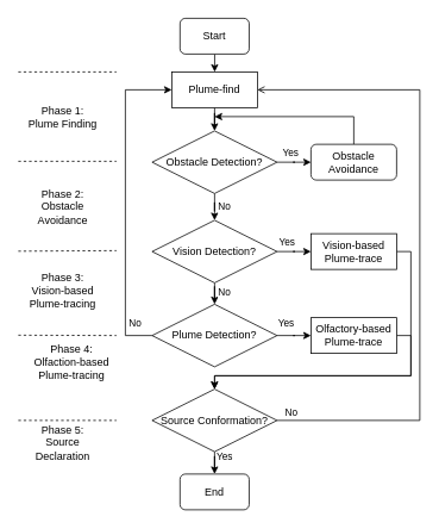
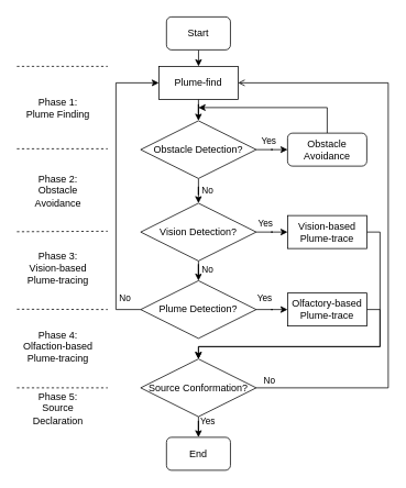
  <mxCell id="0" />
  <mxCell id="1" parent="0" />
  <mxCell id="2" style="edgeStyle=orthogonalEdgeStyle;rounded=0;orthogonalLoop=1;jettySize=auto;html=1;entryX=0.5;entryY=0;entryDx=0;entryDy=0;" edge="1" parent="1" source="3" target="40"><mxGeometry relative="1" as="geometry"><mxPoint x="240" y="60" as="targetPoint" /></mxGeometry></mxCell>
  <mxCell id="3" value="Start" style="rounded=1;whiteSpace=wrap;html=1;fontSize=12;glass=0;strokeWidth=1;shadow=0;" vertex="1" parent="1"><mxGeometry x="201.25" y="20" width="77.5" height="40" as="geometry" /></mxCell>
  <mxCell id="4" style="edgeStyle=orthogonalEdgeStyle;rounded=0;orthogonalLoop=1;jettySize=auto;html=1;entryX=0.5;entryY=0;entryDx=0;entryDy=0;" edge="1" parent="1" source="8" target="13"><mxGeometry relative="1" as="geometry" /></mxCell>
  <mxCell id="5" value="No" style="edgeLabel;html=1;align=center;verticalAlign=middle;resizable=0;points=[];" vertex="1" connectable="0" parent="4"><mxGeometry x="-0.225" y="-1" relative="1" as="geometry"><mxPoint x="11" y="-5" as="offset" /></mxGeometry></mxCell>
  <mxCell id="6" style="edgeStyle=orthogonalEdgeStyle;rounded=0;orthogonalLoop=1;jettySize=auto;html=1;entryX=0;entryY=0.5;entryDx=0;entryDy=0;" edge="1" parent="1" source="8" target="24"><mxGeometry relative="1" as="geometry" /></mxCell>
  <mxCell id="7" value="Yes" style="edgeLabel;html=1;align=center;verticalAlign=middle;resizable=0;points=[];" vertex="1" connectable="0" parent="6"><mxGeometry x="0.013" relative="1" as="geometry"><mxPoint x="-5" y="-11" as="offset" /></mxGeometry></mxCell>
  <mxCell id="8" value="Obstacle Detection?" style="rhombus;whiteSpace=wrap;html=1;" vertex="1" parent="1"><mxGeometry x="170" y="146" width="140" height="70" as="geometry" /></mxCell>
  <mxCell id="9" style="edgeStyle=orthogonalEdgeStyle;rounded=0;orthogonalLoop=1;jettySize=auto;html=1;entryX=0.5;entryY=0;entryDx=0;entryDy=0;" edge="1" parent="1" source="13" target="17"><mxGeometry relative="1" as="geometry" /></mxCell>
  <mxCell id="10" value="No" style="edgeLabel;html=1;align=center;verticalAlign=middle;resizable=0;points=[];" vertex="1" connectable="0" parent="9"><mxGeometry x="-0.124" y="2" relative="1" as="geometry"><mxPoint x="12" y="-6" as="offset" /></mxGeometry></mxCell>
  <mxCell id="11" style="edgeStyle=orthogonalEdgeStyle;rounded=0;orthogonalLoop=1;jettySize=auto;html=1;entryX=0;entryY=0.5;entryDx=0;entryDy=0;" edge="1" parent="1" source="13" target="26"><mxGeometry relative="1" as="geometry" /></mxCell>
  <mxCell id="12" value="Yes" style="edgeLabel;html=1;align=center;verticalAlign=middle;resizable=0;points=[];" vertex="1" connectable="0" parent="11"><mxGeometry x="-0.42" y="6" relative="1" as="geometry"><mxPoint x="-2" y="-5" as="offset" /></mxGeometry></mxCell>
  <mxCell id="13" value="Vision Detection?" style="rhombus;whiteSpace=wrap;html=1;" vertex="1" parent="1"><mxGeometry x="170" y="246" width="140" height="70" as="geometry" /></mxCell>
  <mxCell id="14" value="Yes" style="edgeStyle=orthogonalEdgeStyle;rounded=0;orthogonalLoop=1;jettySize=auto;html=1;entryX=0;entryY=0.5;entryDx=0;entryDy=0;" edge="1" parent="1" source="17" target="28"><mxGeometry x="-0.518" y="14" relative="1" as="geometry"><mxPoint as="offset" /></mxGeometry></mxCell>
  <mxCell id="15" style="edgeStyle=orthogonalEdgeStyle;rounded=0;orthogonalLoop=1;jettySize=auto;html=1;entryX=0;entryY=0.5;entryDx=0;entryDy=0;exitX=0;exitY=0.5;exitDx=0;exitDy=0;" edge="1" parent="1" source="17" target="40"><mxGeometry relative="1" as="geometry"><Array as="points"><mxPoint x="140" y="375" /><mxPoint x="140" y="100" /></Array></mxGeometry></mxCell>
  <mxCell id="16" value="No" style="edgeLabel;html=1;align=center;verticalAlign=middle;resizable=0;points=[];" vertex="1" connectable="0" parent="15"><mxGeometry x="-0.653" y="1" relative="1" as="geometry"><mxPoint x="11" y="17" as="offset" /></mxGeometry></mxCell>
  <mxCell id="17" value="Plume Detection?" style="rhombus;whiteSpace=wrap;html=1;" vertex="1" parent="1"><mxGeometry x="170" y="340" width="140" height="70" as="geometry" /></mxCell>
  <mxCell id="18" style="edgeStyle=orthogonalEdgeStyle;rounded=0;orthogonalLoop=1;jettySize=auto;html=1;entryX=0.5;entryY=0;entryDx=0;entryDy=0;" edge="1" parent="1" source="22" target="41"><mxGeometry relative="1" as="geometry"><mxPoint x="560" y="420" as="targetPoint" /></mxGeometry></mxCell>
  <mxCell id="19" value="Yes" style="edgeLabel;html=1;align=center;verticalAlign=middle;resizable=0;points=[];" vertex="1" connectable="0" parent="18"><mxGeometry x="-0.344" relative="1" as="geometry"><mxPoint x="10" y="-13" as="offset" /></mxGeometry></mxCell>
  <mxCell id="20" style="edgeStyle=orthogonalEdgeStyle;rounded=0;orthogonalLoop=1;jettySize=auto;html=1;exitX=1;exitY=0.5;exitDx=0;exitDy=0;entryX=1;entryY=0.5;entryDx=0;entryDy=0;endArrow=open;" edge="1" parent="1" source="22" target="40"><mxGeometry relative="1" as="geometry"><Array as="points"><mxPoint x="470" y="470" /><mxPoint x="470" y="100" /></Array></mxGeometry></mxCell>
  <mxCell id="21" value="No" style="edgeLabel;html=1;align=center;verticalAlign=middle;resizable=0;points=[];" vertex="1" connectable="0" parent="20"><mxGeometry x="-0.923" relative="1" as="geometry"><mxPoint x="-12" y="-10" as="offset" /></mxGeometry></mxCell>
  <mxCell id="22" value="Source Conformation?" style="rhombus;whiteSpace=wrap;html=1;" vertex="1" parent="1"><mxGeometry x="170" y="435" width="140" height="70" as="geometry" /></mxCell>
  <mxCell id="23" style="edgeStyle=orthogonalEdgeStyle;rounded=0;orthogonalLoop=1;jettySize=auto;html=1;exitX=0.5;exitY=0;exitDx=0;exitDy=0;" edge="1" parent="1" source="24"><mxGeometry relative="1" as="geometry"><mxPoint x="240" y="130" as="targetPoint" /><Array as="points"><mxPoint x="396" y="130" /></Array></mxGeometry></mxCell>
  <mxCell id="24" value="Obstacle Avoidance" style="whiteSpace=wrap;html=1;rounded=1;" vertex="1" parent="1"><mxGeometry x="348" y="161" width="96" height="40" as="geometry" /></mxCell>
  <mxCell id="25" style="edgeStyle=orthogonalEdgeStyle;rounded=0;orthogonalLoop=1;jettySize=auto;html=1;exitX=1;exitY=0.5;exitDx=0;exitDy=0;entryX=0.5;entryY=0;entryDx=0;entryDy=0;" edge="1" parent="1" source="26" target="22"><mxGeometry relative="1" as="geometry"><Array as="points"><mxPoint x="460" y="281" /><mxPoint x="460" y="420" /><mxPoint x="240" y="420" /></Array></mxGeometry></mxCell>
  <mxCell id="26" value="Vision-based Plume-trace" style="rounded=0;whiteSpace=wrap;html=1;" vertex="1" parent="1"><mxGeometry x="348" y="261" width="96" height="40" as="geometry" /></mxCell>
  <mxCell id="27" style="edgeStyle=orthogonalEdgeStyle;rounded=0;orthogonalLoop=1;jettySize=auto;html=1;entryX=0.5;entryY=0;entryDx=0;entryDy=0;" edge="1" parent="1" source="28" target="22"><mxGeometry relative="1" as="geometry"><Array as="points"><mxPoint x="460" y="375" /><mxPoint x="460" y="420" /><mxPoint x="240" y="420" /></Array></mxGeometry></mxCell>
  <mxCell id="28" value="Olfactory-based Plume-trace" style="rounded=0;whiteSpace=wrap;html=1;" vertex="1" parent="1"><mxGeometry x="348" y="355" width="96" height="40" as="geometry" /></mxCell>
  <mxCell id="29" value="" style="endArrow=none;dashed=1;html=1;rounded=0;" edge="1" parent="1"><mxGeometry width="50" height="50" relative="1" as="geometry"><mxPoint x="20" y="180" as="sourcePoint" /><mxPoint x="130" y="180" as="targetPoint" /></mxGeometry></mxCell>
  <mxCell id="30" value="" style="endArrow=none;dashed=1;html=1;rounded=0;" edge="1" parent="1"><mxGeometry width="50" height="50" relative="1" as="geometry"><mxPoint x="20" y="280.62" as="sourcePoint" /><mxPoint x="130" y="280" as="targetPoint" /></mxGeometry></mxCell>
  <mxCell id="31" value="" style="endArrow=none;dashed=1;html=1;rounded=0;" edge="1" parent="1"><mxGeometry width="50" height="50" relative="1" as="geometry"><mxPoint x="20" y="374.62" as="sourcePoint" /><mxPoint x="130" y="375" as="targetPoint" /></mxGeometry></mxCell>
  <mxCell id="32" value="" style="endArrow=none;dashed=1;html=1;rounded=0;" edge="1" parent="1"><mxGeometry width="50" height="50" relative="1" as="geometry"><mxPoint x="20" y="470" as="sourcePoint" /><mxPoint x="130" y="470" as="targetPoint" /></mxGeometry></mxCell>
  <mxCell id="33" value="" style="endArrow=none;dashed=1;html=1;rounded=0;" edge="1" parent="1"><mxGeometry width="50" height="50" relative="1" as="geometry"><mxPoint x="20" y="80" as="sourcePoint" /><mxPoint x="130" y="80" as="targetPoint" /></mxGeometry></mxCell>
  <mxCell id="34" value="Phase 1:&lt;br&gt;Plume Finding" style="text;html=1;strokeColor=none;fillColor=none;align=center;verticalAlign=middle;whiteSpace=wrap;rounded=0;" vertex="1" parent="1"><mxGeometry x="20" y="116" width="100" height="30" as="geometry" /></mxCell>
  <mxCell id="35" value="Phase 2:&lt;br&gt;Obstacle Avoidance" style="text;html=1;strokeColor=none;fillColor=none;align=center;verticalAlign=middle;whiteSpace=wrap;rounded=0;" vertex="1" parent="1"><mxGeometry x="20" y="216" width="100" height="30" as="geometry" /></mxCell>
  <mxCell id="36" value="Phase 3:&lt;br&gt;Vision-based Plume-tracing" style="text;html=1;strokeColor=none;fillColor=none;align=center;verticalAlign=middle;whiteSpace=wrap;rounded=0;" vertex="1" parent="1"><mxGeometry x="20" y="310" width="100" height="30" as="geometry" /></mxCell>
- <mxCell id="37" value="Phase 4:&lt;br&gt;Olfaction-based Plume-tracing" style="text;html=1;strokeColor=none;fillColor=none;align=center;verticalAlign=middle;whiteSpace=wrap;rounded=0;" vertex="1" parent="1"><mxGeometry x="30" y="390" width="100" height="30" as="geometry" /></mxCell>
+ <mxCell id="37" value="Phase 4:&lt;br&gt;Olfaction-based Plume-tracing" style="text;html=1;strokeColor=none;fillColor=none;align=center;verticalAlign=middle;whiteSpace=wrap;rounded=0;" vertex="1" parent="1"><mxGeometry x="20" y="405" width="100" height="30" as="geometry" /></mxCell>
  <mxCell id="38" value="Phase 5:&lt;br&gt;Source Declaration" style="text;html=1;strokeColor=none;fillColor=none;align=center;verticalAlign=middle;whiteSpace=wrap;rounded=0;" vertex="1" parent="1"><mxGeometry x="20" y="480" width="100" height="30" as="geometry" /></mxCell>
  <mxCell id="39" style="edgeStyle=orthogonalEdgeStyle;rounded=0;orthogonalLoop=1;jettySize=auto;html=1;entryX=0.5;entryY=0;entryDx=0;entryDy=0;" edge="1" parent="1" source="40" target="8"><mxGeometry relative="1" as="geometry" /></mxCell>
  <mxCell id="40" value="Plume-find" style="rounded=0;whiteSpace=wrap;html=1;" vertex="1" parent="1"><mxGeometry x="192" y="80" width="96" height="40" as="geometry" /></mxCell>
  <mxCell id="41" value="End" style="rounded=1;whiteSpace=wrap;html=1;fontSize=12;glass=0;strokeWidth=1;shadow=0;" vertex="1" parent="1"><mxGeometry x="201.25" y="530" width="77.5" height="40" as="geometry" /></mxCell>
